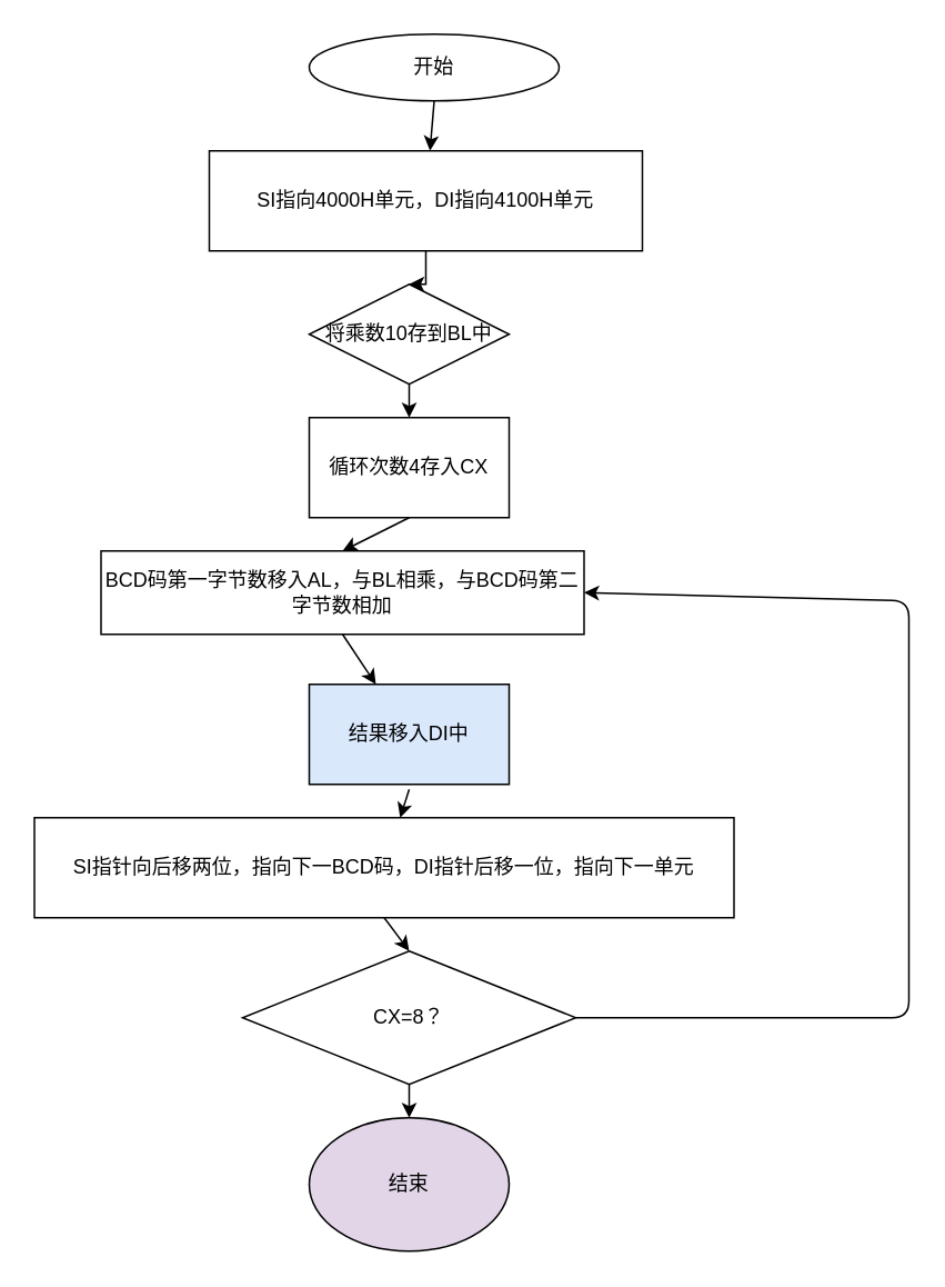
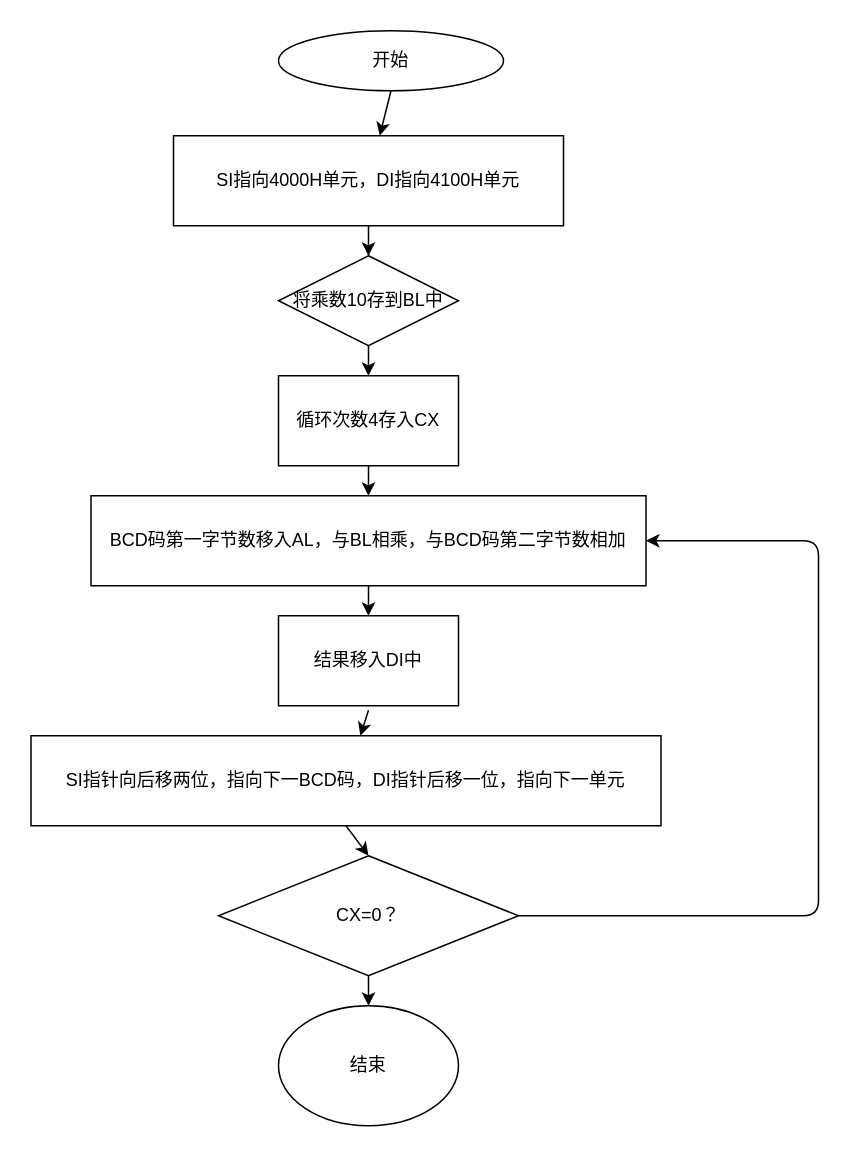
  <mxCell id="0" />
  <mxCell id="1" parent="0" />
  <mxCell id="2" value="开始" style="ellipse;whiteSpace=wrap;html=1;" parent="1" vertex="1"><mxGeometry x="185" y="20" width="150" height="40" as="geometry" /></mxCell>
  <mxCell id="3" style="edgeStyle=orthogonalEdgeStyle;rounded=0;orthogonalLoop=1;jettySize=auto;html=1;entryX=0.5;entryY=0;entryDx=0;entryDy=0;" edge="1" parent="1" source="4" target="5"><mxGeometry relative="1" as="geometry" /></mxCell>
- <mxCell id="4" value="SI指向4000H单元，DI指向4100H单元" style="rounded=0;whiteSpace=wrap;html=1;" parent="1" vertex="1"><mxGeometry x="125" y="90" width="260" height="60" as="geometry" /></mxCell>
+ <mxCell id="4" value="SI指向4000H单元，DI指向4100H单元" style="rounded=0;whiteSpace=wrap;html=1;" parent="1" vertex="1"><mxGeometry x="115" y="90" width="260" height="60" as="geometry" /></mxCell>
  <mxCell id="5" value="将乘数10存到BL中" style="rhombus;whiteSpace=wrap;html=1;" parent="1" vertex="1"><mxGeometry x="185" y="170" width="120" height="60" as="geometry" /></mxCell>
  <mxCell id="6" value="循环次数4存入CX" style="rounded=0;whiteSpace=wrap;html=1;" parent="1" vertex="1"><mxGeometry x="185" y="250" width="120" height="60" as="geometry" /></mxCell>
- <mxCell id="7" value="BCD码第一字节数移入AL，与BL相乘，与BCD码第二字节数相加" style="rounded=0;whiteSpace=wrap;html=1;" parent="1" vertex="1"><mxGeometry x="60" y="330" width="290" height="50" as="geometry" /></mxCell>
- <mxCell id="8" value="结果移入DI中" style="rounded=0;whiteSpace=wrap;html=1;fillColor=#dae8fc;" parent="1" vertex="1"><mxGeometry x="185" y="410" width="120" height="60" as="geometry" /></mxCell>
+ <mxCell id="7" value="BCD码第一字节数移入AL，与BL相乘，与BCD码第二字节数相加" style="rounded=0;whiteSpace=wrap;html=1;" parent="1" vertex="1"><mxGeometry x="60" y="330" width="370" height="60" as="geometry" /></mxCell>
+ <mxCell id="8" value="结果移入DI中" style="rounded=0;whiteSpace=wrap;html=1;" parent="1" vertex="1"><mxGeometry x="185" y="410" width="120" height="60" as="geometry" /></mxCell>
  <mxCell id="9" value="SI指针向后移两位，指向下一BCD码，DI指针后移一位，指向下一单元" style="rounded=0;whiteSpace=wrap;html=1;" parent="1" vertex="1"><mxGeometry x="20" y="490" width="420" height="60" as="geometry" /></mxCell>
- <mxCell id="10" value="CX=8？" style="rhombus;whiteSpace=wrap;html=1;" parent="1" vertex="1"><mxGeometry x="145" y="570" width="200" height="80" as="geometry" /></mxCell>
- <mxCell id="11" value="结束" style="ellipse;whiteSpace=wrap;html=1;fillColor=#e1d5e7;" parent="1" vertex="1"><mxGeometry x="185" y="670" width="120" height="80" as="geometry" /></mxCell>
+ <mxCell id="10" value="CX=0？" style="rhombus;whiteSpace=wrap;html=1;" parent="1" vertex="1"><mxGeometry x="145" y="570" width="200" height="80" as="geometry" /></mxCell>
+ <mxCell id="11" value="结束" style="ellipse;whiteSpace=wrap;html=1;" parent="1" vertex="1"><mxGeometry x="185" y="670" width="120" height="80" as="geometry" /></mxCell>
  <mxCell id="12" value="" style="endArrow=classic;html=1;exitX=0.5;exitY=1;exitDx=0;exitDy=0;" edge="1" parent="1" source="2" target="4"><mxGeometry width="50" height="50" relative="1" as="geometry"><mxPoint x="335" y="70" as="sourcePoint" /><mxPoint x="385" y="20" as="targetPoint" /></mxGeometry></mxCell>
  <mxCell id="13" value="" style="endArrow=classic;html=1;exitX=0.5;exitY=1;exitDx=0;exitDy=0;" edge="1" parent="1" source="5" target="6"><mxGeometry width="50" height="50" relative="1" as="geometry"><mxPoint x="395" y="270" as="sourcePoint" /><mxPoint x="445" y="220" as="targetPoint" /></mxGeometry></mxCell>
  <mxCell id="14" value="" style="endArrow=classic;html=1;exitX=0.5;exitY=1;exitDx=0;exitDy=0;entryX=0.5;entryY=0;entryDx=0;entryDy=0;" edge="1" parent="1" source="6" target="7"><mxGeometry width="50" height="50" relative="1" as="geometry"><mxPoint x="485" y="300" as="sourcePoint" /><mxPoint x="535" y="250" as="targetPoint" /></mxGeometry></mxCell>
  <mxCell id="15" value="" style="endArrow=classic;html=1;exitX=0.5;exitY=1;exitDx=0;exitDy=0;" edge="1" parent="1" source="7" target="8"><mxGeometry width="50" height="50" relative="1" as="geometry"><mxPoint x="505" y="430" as="sourcePoint" /><mxPoint x="555" y="380" as="targetPoint" /></mxGeometry></mxCell>
  <mxCell id="16" value="" style="endArrow=classic;html=1;" edge="1" parent="1" target="9"><mxGeometry width="50" height="50" relative="1" as="geometry"><mxPoint x="245" y="473" as="sourcePoint" /><mxPoint x="545" y="440" as="targetPoint" /></mxGeometry></mxCell>
  <mxCell id="17" value="" style="endArrow=classic;html=1;exitX=0.5;exitY=1;exitDx=0;exitDy=0;entryX=0.5;entryY=0;entryDx=0;entryDy=0;" edge="1" parent="1" source="9" target="10"><mxGeometry width="50" height="50" relative="1" as="geometry"><mxPoint x="425" y="620" as="sourcePoint" /><mxPoint x="475" y="570" as="targetPoint" /></mxGeometry></mxCell>
  <mxCell id="18" value="" style="endArrow=classic;html=1;exitX=1;exitY=0.5;exitDx=0;exitDy=0;entryX=1;entryY=0.5;entryDx=0;entryDy=0;" edge="1" parent="1" source="10" target="7"><mxGeometry width="50" height="50" relative="1" as="geometry"><mxPoint x="415" y="660" as="sourcePoint" /><mxPoint x="465" y="610" as="targetPoint" /><Array as="points"><mxPoint x="545" y="610" /><mxPoint x="545" y="360" /></Array></mxGeometry></mxCell>
  <mxCell id="19" value="" style="endArrow=classic;html=1;exitX=0.5;exitY=1;exitDx=0;exitDy=0;entryX=0.5;entryY=0;entryDx=0;entryDy=0;" edge="1" parent="1" source="10" target="11"><mxGeometry width="50" height="50" relative="1" as="geometry"><mxPoint x="345" y="700" as="sourcePoint" /><mxPoint x="395" y="650" as="targetPoint" /></mxGeometry></mxCell>
